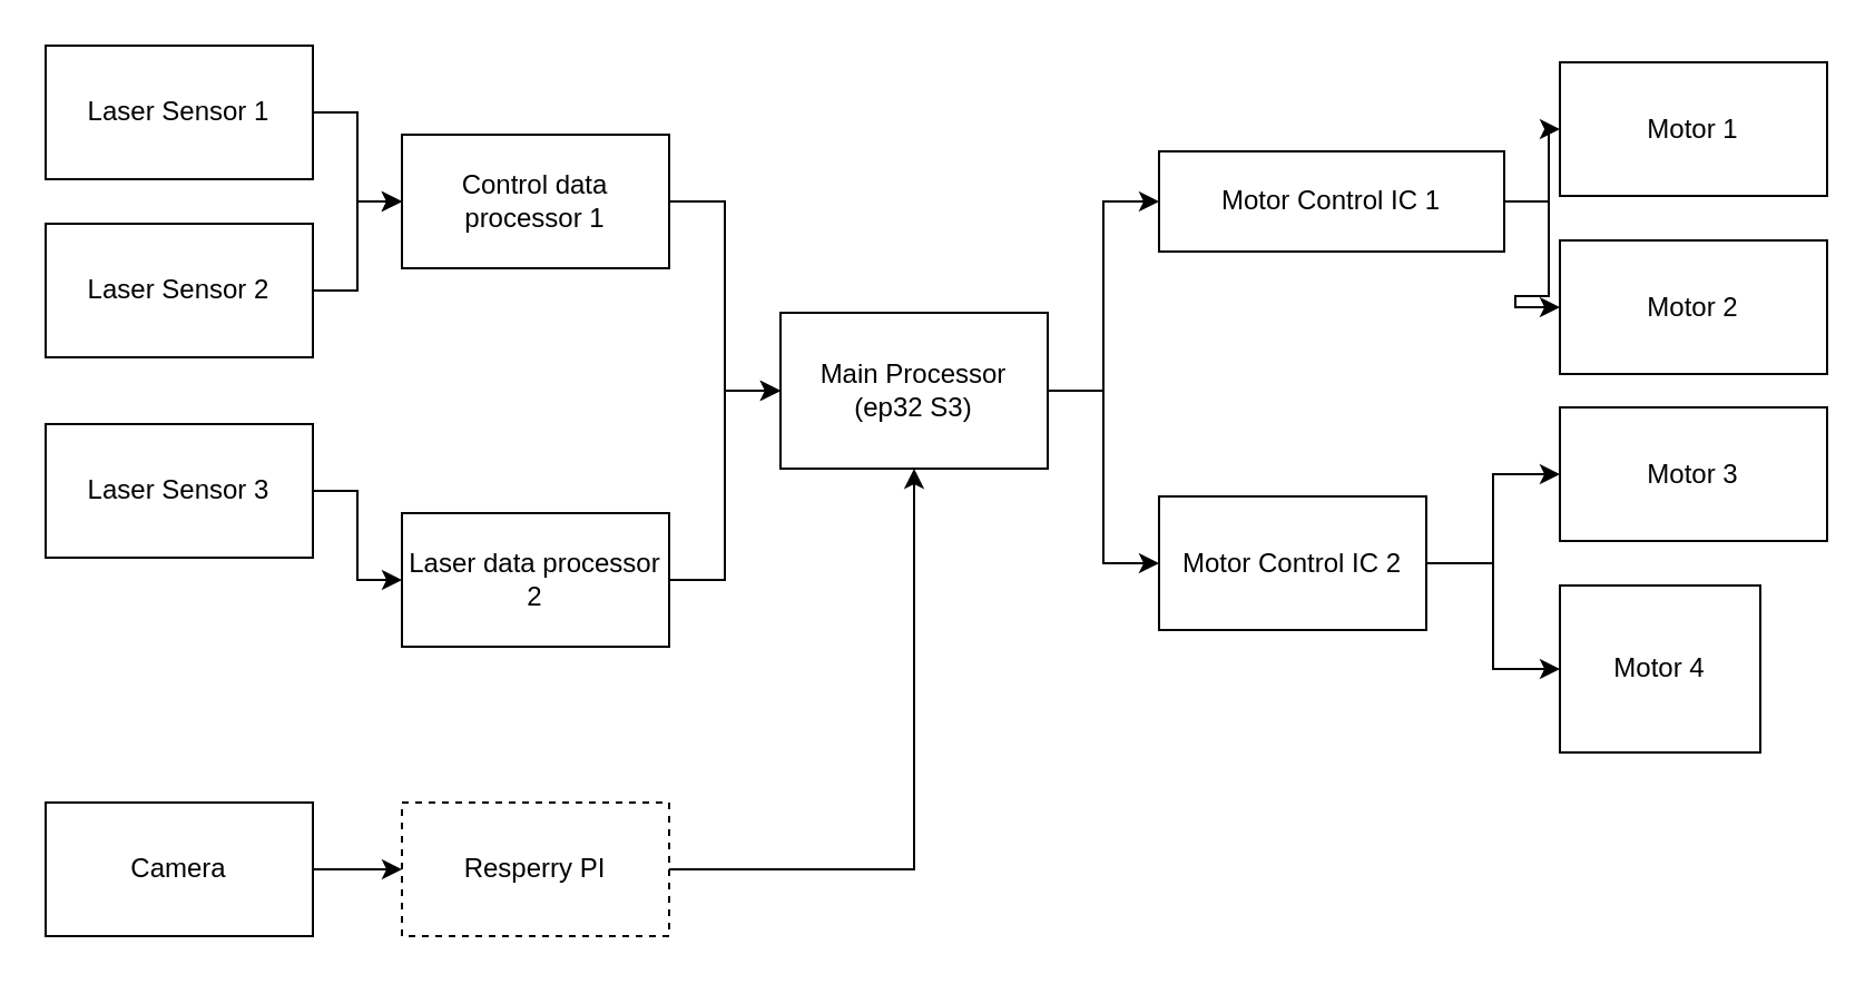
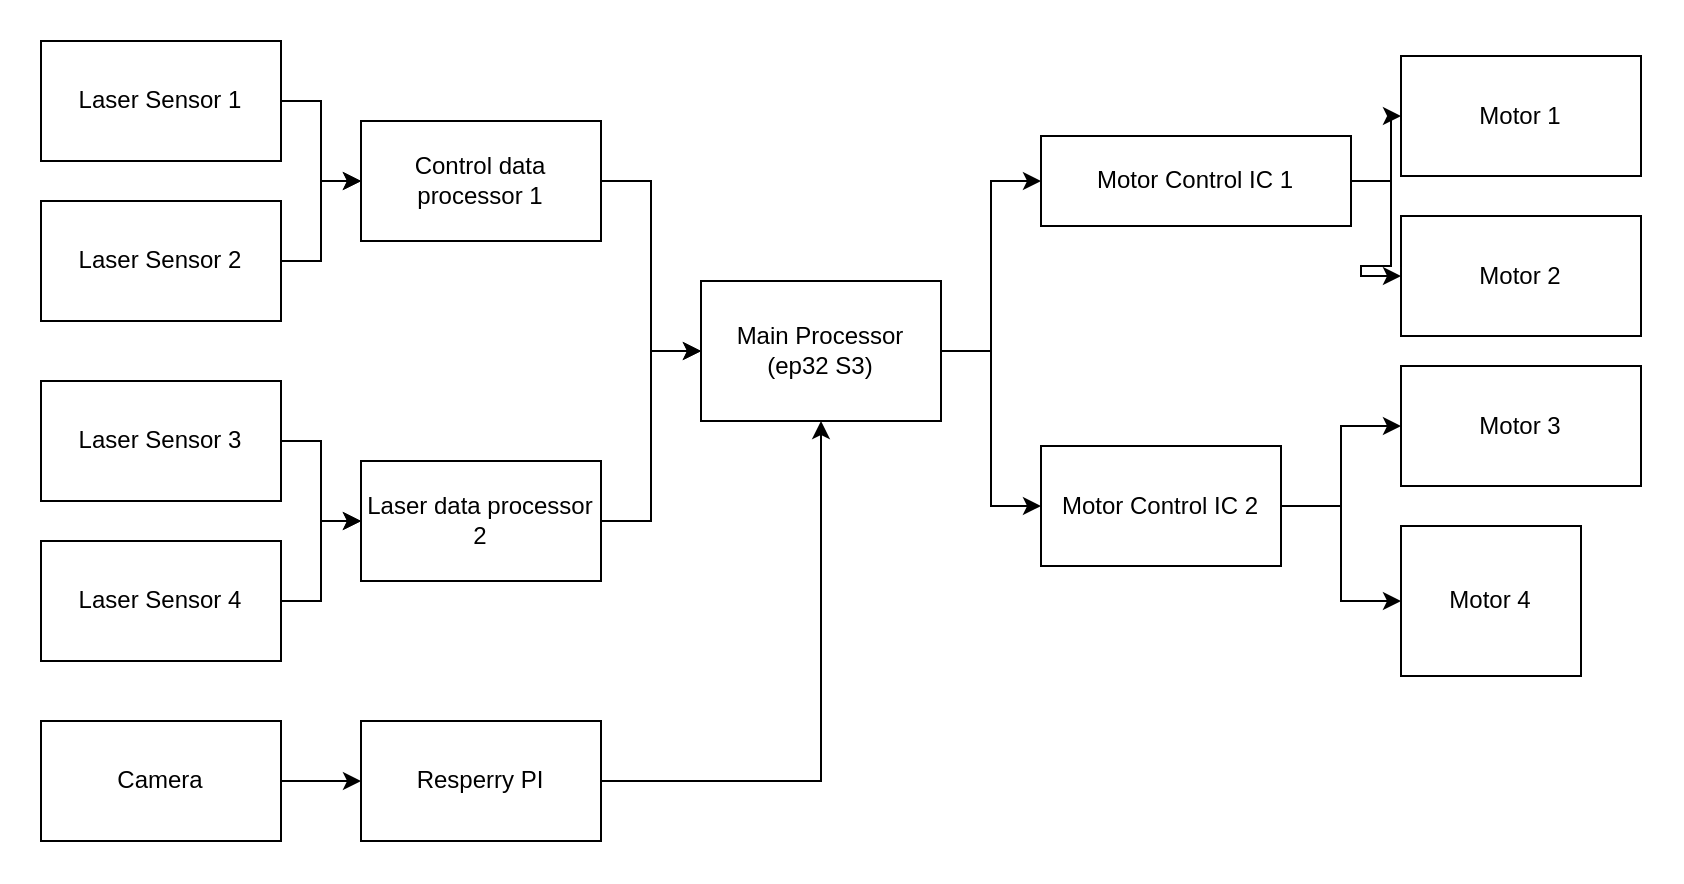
  <mxCell id="0" />
  <mxCell id="1" parent="0" />
  <mxCell id="2" style="edgeStyle=orthogonalEdgeStyle;rounded=0;orthogonalLoop=1;jettySize=auto;html=1;entryX=0;entryY=0.5;entryDx=0;entryDy=0;" parent="1" source="4" target="23" edge="1"><mxGeometry relative="1" as="geometry" /></mxCell>
  <mxCell id="3" style="edgeStyle=orthogonalEdgeStyle;rounded=0;orthogonalLoop=1;jettySize=auto;html=1;exitX=1;exitY=0.5;exitDx=0;exitDy=0;entryX=0;entryY=0.5;entryDx=0;entryDy=0;" parent="1" source="4" target="26" edge="1"><mxGeometry relative="1" as="geometry" /></mxCell>
  <mxCell id="4" value="Main Processor &lt;br&gt;(ep32 S3)" style="rounded=0;whiteSpace=wrap;html=1;" parent="1" vertex="1"><mxGeometry x="350" y="140" width="120" height="70" as="geometry" /></mxCell>
  <mxCell id="5" value="" style="edgeStyle=orthogonalEdgeStyle;rounded=0;orthogonalLoop=1;jettySize=auto;html=1;" parent="1" source="6" target="10" edge="1"><mxGeometry relative="1" as="geometry" /></mxCell>
  <mxCell id="6" value="Laser Sensor 1" style="rounded=0;whiteSpace=wrap;html=1;" parent="1" vertex="1"><mxGeometry x="20" y="20" width="120" height="60" as="geometry" /></mxCell>
  <mxCell id="7" value="" style="edgeStyle=orthogonalEdgeStyle;rounded=0;orthogonalLoop=1;jettySize=auto;html=1;" parent="1" source="8" target="10" edge="1"><mxGeometry relative="1" as="geometry" /></mxCell>
  <mxCell id="8" value="Laser Sensor 2" style="rounded=0;whiteSpace=wrap;html=1;" parent="1" vertex="1"><mxGeometry x="20" y="100" width="120" height="60" as="geometry" /></mxCell>
  <mxCell id="9" style="edgeStyle=orthogonalEdgeStyle;rounded=0;orthogonalLoop=1;jettySize=auto;html=1;entryX=0;entryY=0.5;entryDx=0;entryDy=0;" parent="1" source="10" target="4" edge="1"><mxGeometry relative="1" as="geometry" /></mxCell>
  <mxCell id="10" value="Control data processor 1" style="rounded=0;whiteSpace=wrap;html=1;" parent="1" vertex="1"><mxGeometry x="180" y="60" width="120" height="60" as="geometry" /></mxCell>
  <mxCell id="11" value="" style="edgeStyle=orthogonalEdgeStyle;rounded=0;orthogonalLoop=1;jettySize=auto;html=1;" parent="1" source="12" target="16" edge="1"><mxGeometry relative="1" as="geometry" /></mxCell>
  <mxCell id="12" value="Laser Sensor 3" style="rounded=0;whiteSpace=wrap;html=1;" parent="1" vertex="1"><mxGeometry x="20" y="190" width="120" height="60" as="geometry" /></mxCell>
+ <mxCell id="13" value="" style="edgeStyle=orthogonalEdgeStyle;rounded=0;orthogonalLoop=1;jettySize=auto;html=1;" parent="1" source="14" target="16" edge="1"><mxGeometry relative="1" as="geometry" /></mxCell>
+ <mxCell id="14" value="Laser Sensor 4" style="rounded=0;whiteSpace=wrap;html=1;" parent="1" vertex="1"><mxGeometry x="20" y="270" width="120" height="60" as="geometry" /></mxCell>
  <mxCell id="15" style="edgeStyle=orthogonalEdgeStyle;rounded=0;orthogonalLoop=1;jettySize=auto;html=1;entryX=0;entryY=0.5;entryDx=0;entryDy=0;" parent="1" source="16" target="4" edge="1"><mxGeometry relative="1" as="geometry" /></mxCell>
  <mxCell id="16" value="Laser data processor 2" style="rounded=0;whiteSpace=wrap;html=1;" parent="1" vertex="1"><mxGeometry x="180" y="230" width="120" height="60" as="geometry" /></mxCell>
  <mxCell id="17" value="" style="edgeStyle=orthogonalEdgeStyle;rounded=0;orthogonalLoop=1;jettySize=auto;html=1;" parent="1" source="18" target="4" edge="1"><mxGeometry relative="1" as="geometry" /></mxCell>
- <mxCell id="18" value="Resperry PI" style="rounded=0;whiteSpace=wrap;html=1;dashed=1;" parent="1" vertex="1"><mxGeometry x="180" y="360" width="120" height="60" as="geometry" /></mxCell>
+ <mxCell id="18" value="Resperry PI" style="rounded=0;whiteSpace=wrap;html=1;" parent="1" vertex="1"><mxGeometry x="180" y="360" width="120" height="60" as="geometry" /></mxCell>
  <mxCell id="19" value="" style="edgeStyle=orthogonalEdgeStyle;rounded=0;orthogonalLoop=1;jettySize=auto;html=1;" parent="1" source="20" target="18" edge="1"><mxGeometry relative="1" as="geometry" /></mxCell>
  <mxCell id="20" value="Camera" style="rounded=0;whiteSpace=wrap;html=1;" parent="1" vertex="1"><mxGeometry x="20" y="360" width="120" height="60" as="geometry" /></mxCell>
  <mxCell id="21" style="edgeStyle=orthogonalEdgeStyle;rounded=0;orthogonalLoop=1;jettySize=auto;html=1;entryX=0;entryY=0.5;entryDx=0;entryDy=0;" parent="1" source="23" target="27" edge="1"><mxGeometry relative="1" as="geometry" /></mxCell>
  <mxCell id="22" style="edgeStyle=orthogonalEdgeStyle;rounded=0;orthogonalLoop=1;jettySize=auto;html=1;exitX=1;exitY=0.5;exitDx=0;exitDy=0;entryX=0;entryY=0.5;entryDx=0;entryDy=0;" parent="1" source="23" target="28" edge="1"><mxGeometry relative="1" as="geometry" /></mxCell>
  <mxCell id="23" value="Motor Control IC 1" style="rounded=0;whiteSpace=wrap;html=1;" parent="1" vertex="1"><mxGeometry x="520" y="67.5" width="155" height="45" as="geometry" /></mxCell>
  <mxCell id="24" style="edgeStyle=orthogonalEdgeStyle;rounded=0;orthogonalLoop=1;jettySize=auto;html=1;entryX=0;entryY=0.5;entryDx=0;entryDy=0;" parent="1" source="26" target="30" edge="1"><mxGeometry relative="1" as="geometry" /></mxCell>
  <mxCell id="25" style="edgeStyle=orthogonalEdgeStyle;rounded=0;orthogonalLoop=1;jettySize=auto;html=1;entryX=0;entryY=0.5;entryDx=0;entryDy=0;" parent="1" source="26" target="29" edge="1"><mxGeometry relative="1" as="geometry" /></mxCell>
  <mxCell id="26" value="Motor Control IC 2" style="rounded=0;whiteSpace=wrap;html=1;" parent="1" vertex="1"><mxGeometry x="520" y="222.5" width="120" height="60" as="geometry" /></mxCell>
  <mxCell id="27" value="Motor 1" style="rounded=0;whiteSpace=wrap;html=1;" parent="1" vertex="1"><mxGeometry x="700" y="27.5" width="120" height="60" as="geometry" /></mxCell>
  <mxCell id="28" value="Motor 2" style="rounded=0;whiteSpace=wrap;html=1;" parent="1" vertex="1"><mxGeometry x="700" y="107.5" width="120" height="60" as="geometry" /></mxCell>
  <mxCell id="29" value="Motor 3" style="rounded=0;whiteSpace=wrap;html=1;" parent="1" vertex="1"><mxGeometry x="700" y="182.5" width="120" height="60" as="geometry" /></mxCell>
  <mxCell id="30" value="Motor 4" style="rounded=0;whiteSpace=wrap;html=1;" parent="1" vertex="1"><mxGeometry x="700" y="262.5" width="90" height="75" as="geometry" /></mxCell>
